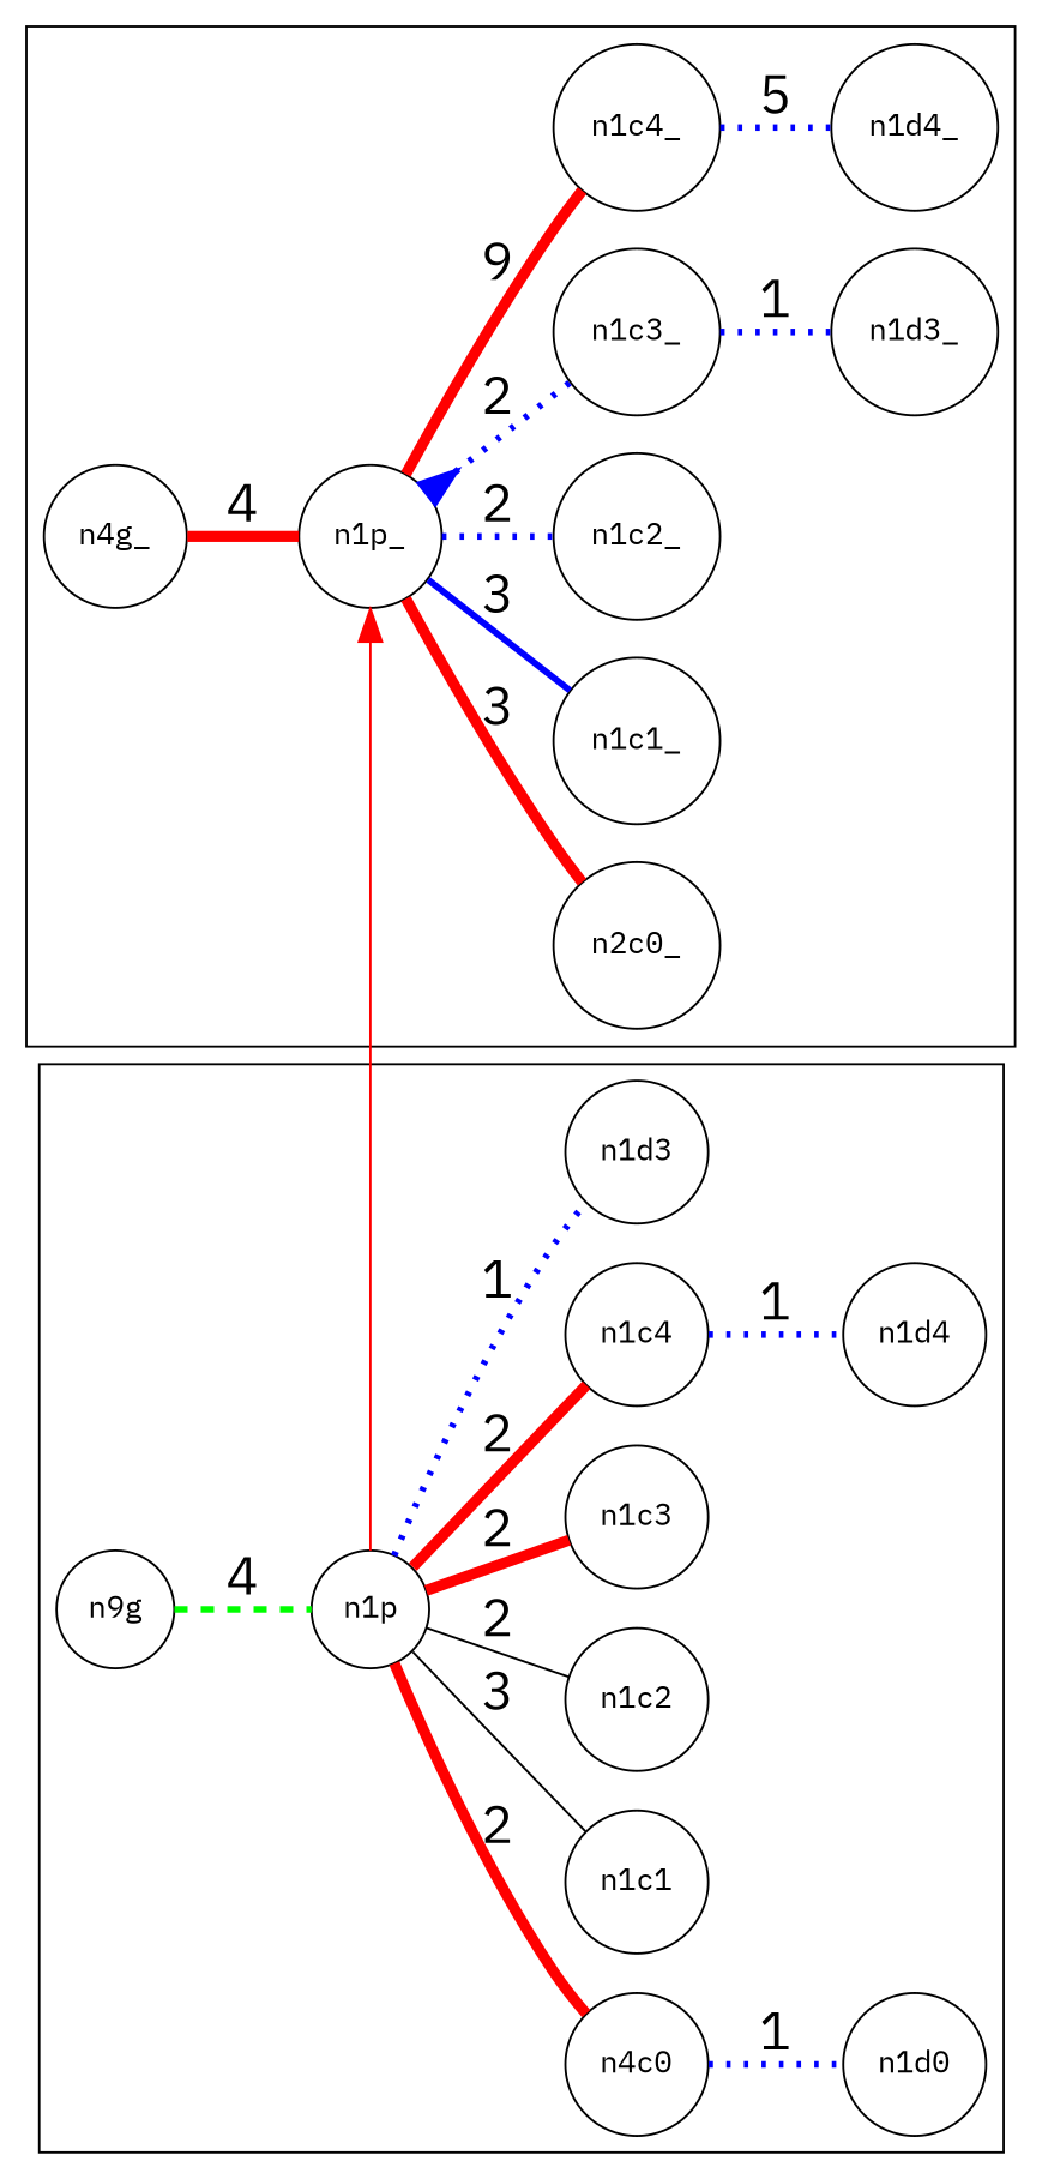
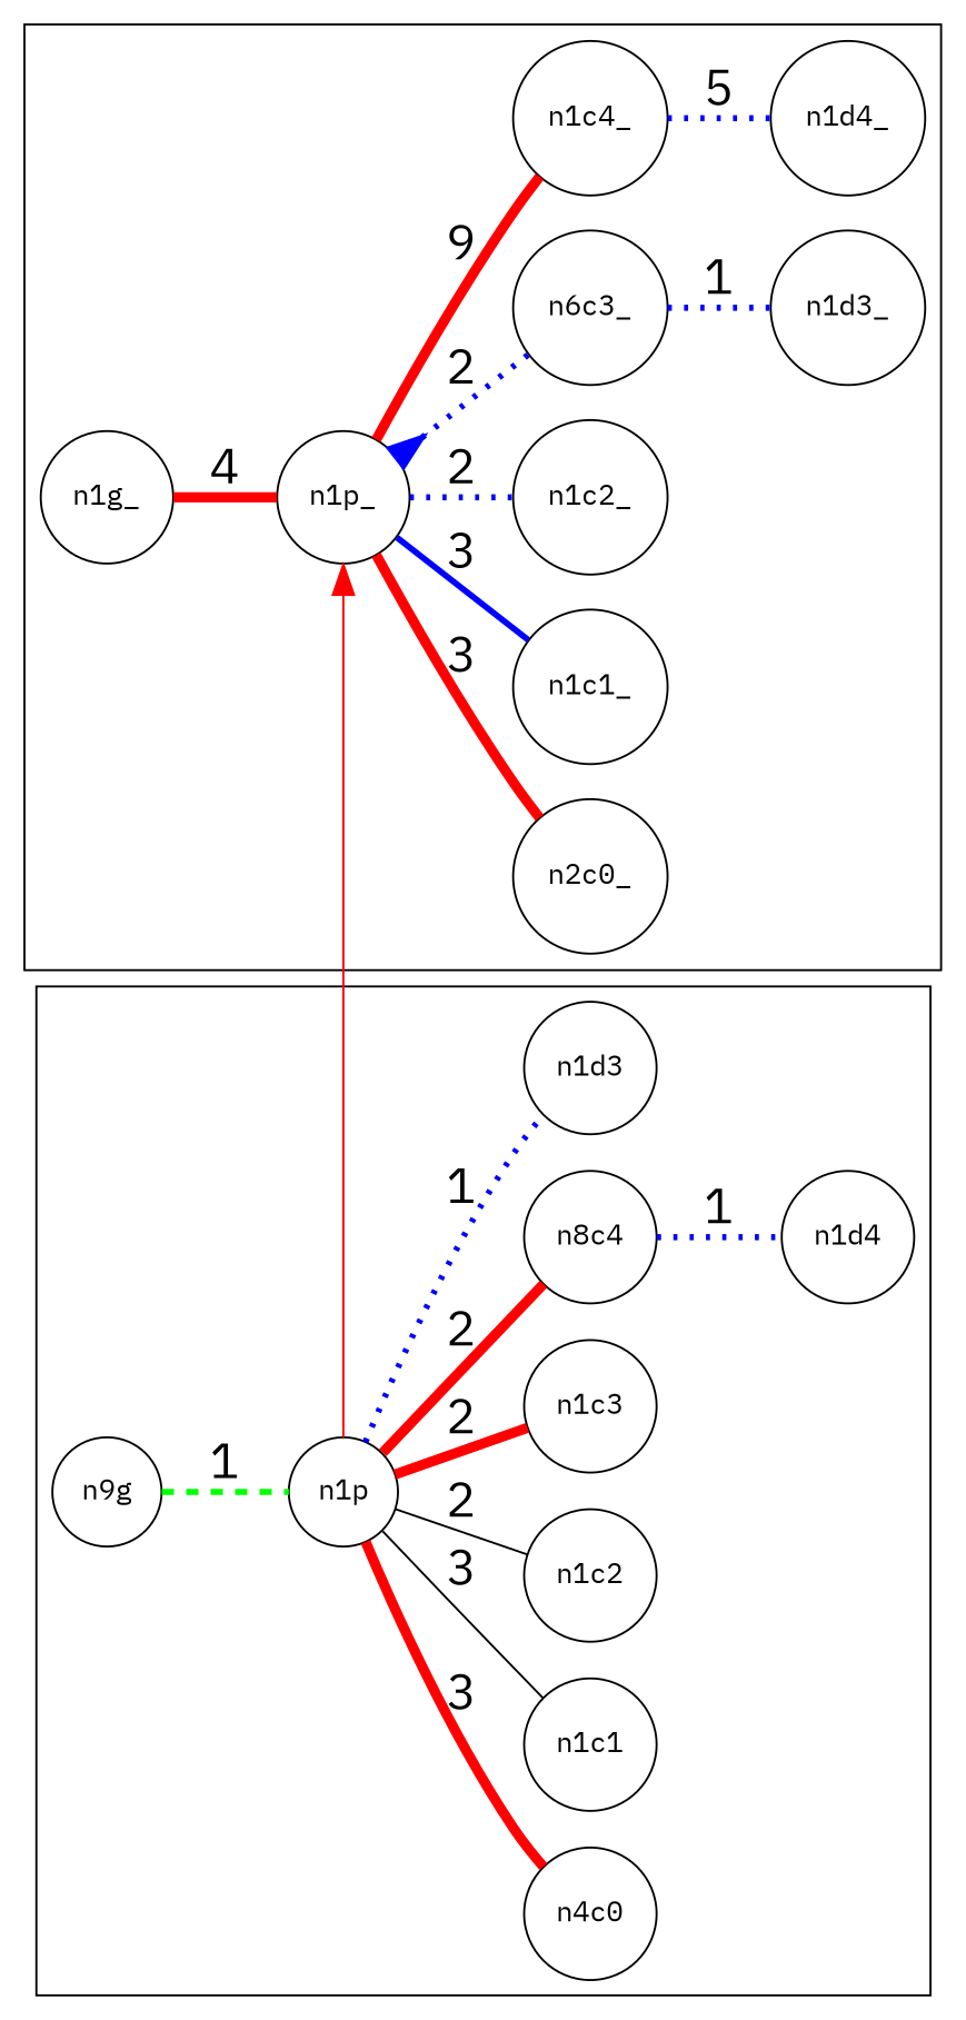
  digraph {
    compound=true
    fontname="IBM Plex Mono"
    rankdir=LR
    node [fontname="IBM Plex Mono" shape=circle]
    edge [arrowhead=none arrowsize=1.5 arrowtail=none color=blue dir=both fontname="IBM Plex Mono" fontsize=24 penwidth=3]
    n1 [label=n9g]
    n1p
    n3 [label=n4c0]
    n1c1
    n1c2
    n1c3
-   n1c4
-   n1d0
+   n1c4 [label=n8c4]
    n1d3
    n1d4
-   n1g_ [label=n4g_]
+   n1g_
    n1p_
    n13 [label=n2c0_]
    n1c1_
    n1c2_
-   n1c3_
+   n1c3_ [label=n6c3_]
    n1c4_
    n1d3_
    n1d4_
    subgraph cluster_1 {
      n1
      n1p
      n3
      n1c1
      n1c2
      n1c3
      n1c4
-     n1d0
      n1d3
      n1d4
    }
    subgraph cluster_2 {
      n1g_
      n1p_
      n13
      n1c1_
      n1c2_
      n1c3_
      n1c4_
      n1d3_
      n1d4_
    }
-   n1 -> n1p [color=green label=4 style=dashed]
-   n1p -> n3 [color=red label=2 penwidth=5]
+   n1 -> n1p [color=green label=1 style=dashed]
+   n1p -> n3 [color=red label=3 penwidth=5]
    n1p -> n1c1 [label=3 color="" penwidth=""]
    n1p -> n1c2 [label=2 color="" penwidth=""]
    n1p -> n1c3 [color=red label=2 penwidth=5]
    n1p -> n1c4 [color=red label=2 penwidth=5]
    n1p -> n1d3 [label=1 style=dotted]
    n1p -> n1p_ [arrowhead=normal color=red constraint=false penwidth=""]
-   n3 -> n1d0 [label=1 style=dotted]
    n1c4 -> n1d4 [label=1 style=dotted]
    n1g_ -> n1p_ [color=red label=4 penwidth=5]
    n1p_ -> n13 [color=red label=3 penwidth=5]
    n1p_ -> n1c1_ [label=3 style=solid]
    n1p_ -> n1c2_ [label=2 style=dotted]
    n1p_ -> n1c3_ [arrowtail=inv label=2 style=dotted]
    n1p_ -> n1c4_ [color=red label=9 penwidth=5]
    n1c3_ -> n1d3_ [label=1 style=dotted]
    n1c4_ -> n1d4_ [label=5 style=dotted]
  }
